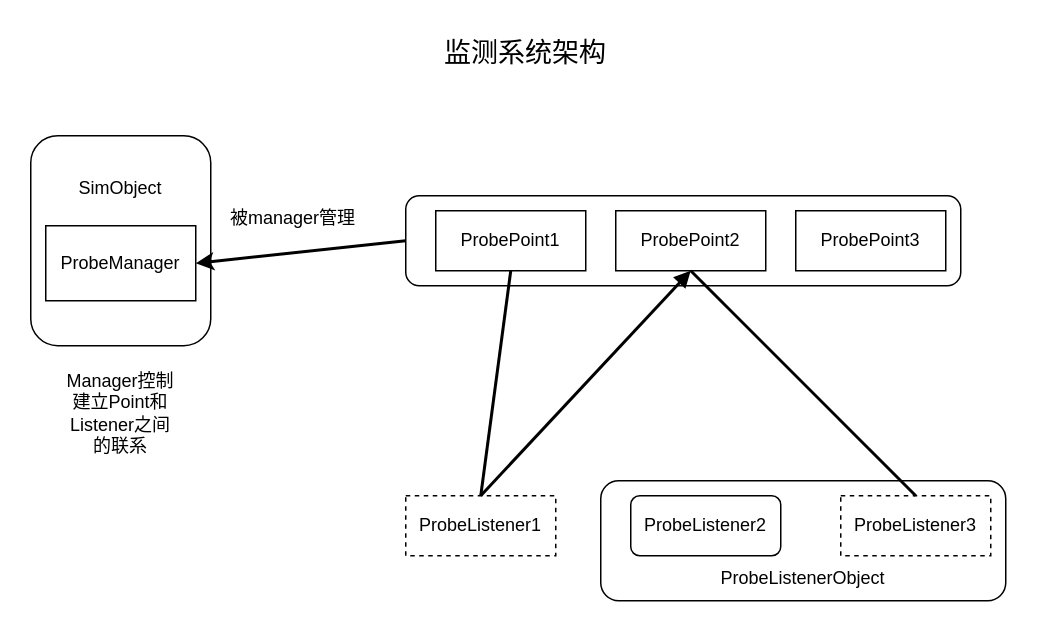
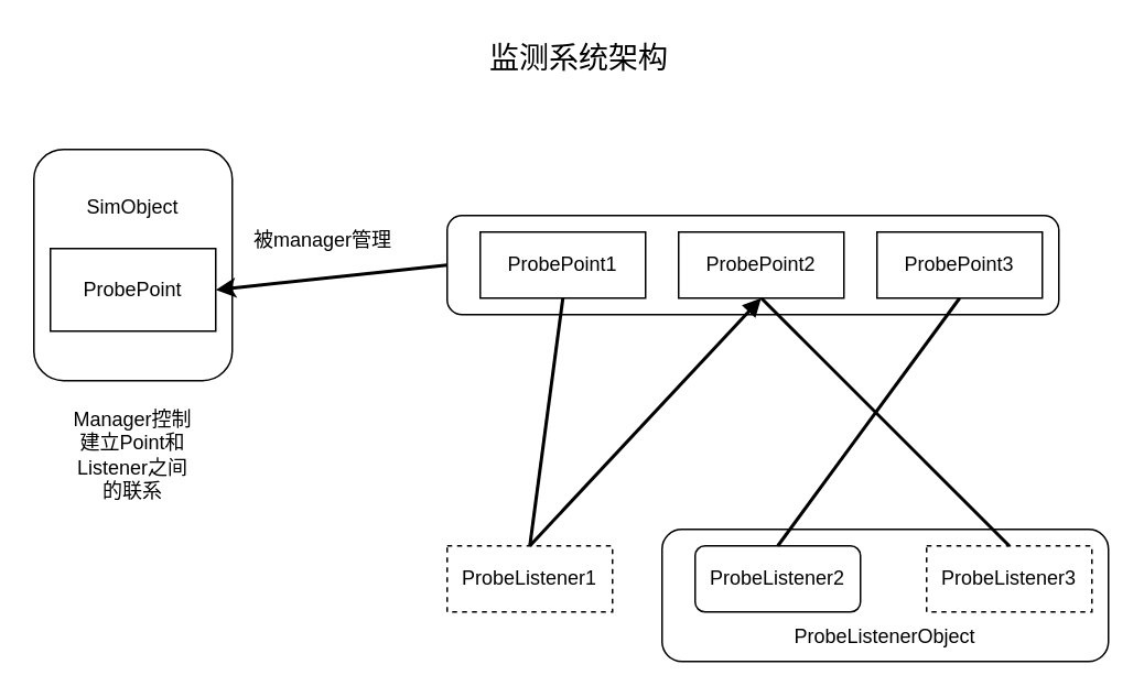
  <mxCell id="0" />
  <mxCell id="1" parent="0" />
  <mxCell id="2" value="" style="rounded=1;whiteSpace=wrap;html=1;" vertex="1" parent="1"><mxGeometry x="400" y="320" width="270" height="80" as="geometry" /></mxCell>
  <mxCell id="3" value="&lt;font style=&quot;font-size: 18px;&quot;&gt;监测系统架构&lt;/font&gt;" style="text;html=1;strokeColor=none;fillColor=none;align=center;verticalAlign=middle;whiteSpace=wrap;rounded=0;" vertex="1" parent="1"><mxGeometry x="290" y="20" width="120" height="30" as="geometry" /></mxCell>
  <mxCell id="4" value="" style="group" vertex="1" connectable="0" parent="1"><mxGeometry x="20" y="90" width="120" height="140" as="geometry" /></mxCell>
  <mxCell id="5" value="" style="rounded=1;whiteSpace=wrap;html=1;" vertex="1" parent="4"><mxGeometry width="120" height="140" as="geometry" /></mxCell>
  <mxCell id="6" value="SimObject" style="text;html=1;strokeColor=none;fillColor=none;align=center;verticalAlign=middle;whiteSpace=wrap;rounded=0;" vertex="1" parent="4"><mxGeometry x="30" y="20" width="60" height="30" as="geometry" /></mxCell>
- <mxCell id="7" value="ProbeManager" style="rounded=0;whiteSpace=wrap;html=1;" vertex="1" parent="4"><mxGeometry x="10" y="60" width="100" height="50" as="geometry" /></mxCell>
+ <mxCell id="7" value="ProbePoint" style="rounded=0;whiteSpace=wrap;html=1;" vertex="1" parent="4"><mxGeometry x="10" y="60" width="100" height="50" as="geometry" /></mxCell>
  <mxCell id="8" value="" style="rounded=1;whiteSpace=wrap;html=1;" vertex="1" parent="1"><mxGeometry x="270" y="130" width="370" height="60" as="geometry" /></mxCell>
  <mxCell id="9" value="ProbePoint1" style="rounded=0;whiteSpace=wrap;html=1;" vertex="1" parent="1"><mxGeometry x="290" y="140" width="100" height="40" as="geometry" /></mxCell>
  <mxCell id="10" value="ProbePoint2" style="rounded=0;whiteSpace=wrap;html=1;" vertex="1" parent="1"><mxGeometry x="410" y="140" width="100" height="40" as="geometry" /></mxCell>
  <mxCell id="11" value="ProbePoint3" style="rounded=0;whiteSpace=wrap;html=1;" vertex="1" parent="1"><mxGeometry x="530" y="140" width="100" height="40" as="geometry" /></mxCell>
  <mxCell id="12" value="" style="endArrow=classic;html=1;rounded=0;exitX=0;exitY=0.5;exitDx=0;exitDy=0;entryX=1;entryY=0.5;entryDx=0;entryDy=0;strokeWidth=2;" edge="1" parent="1" source="8" target="7"><mxGeometry width="50" height="50" relative="1" as="geometry"><mxPoint x="360" y="370" as="sourcePoint" /><mxPoint x="410" y="320" as="targetPoint" /></mxGeometry></mxCell>
  <mxCell id="13" value="被manager管理" style="text;html=1;strokeColor=none;fillColor=none;align=center;verticalAlign=middle;whiteSpace=wrap;rounded=0;" vertex="1" parent="1"><mxGeometry x="140" y="130" width="110" height="30" as="geometry" /></mxCell>
  <mxCell id="14" value="ProbeListener1" style="rounded=0;whiteSpace=wrap;html=1;dashed=1;" vertex="1" parent="1"><mxGeometry x="270" y="330" width="100" height="40" as="geometry" /></mxCell>
  <mxCell id="15" value="ProbeListener2" style="whiteSpace=wrap;html=1;rounded=1;" vertex="1" parent="1"><mxGeometry x="420" y="330" width="100" height="40" as="geometry" /></mxCell>
  <mxCell id="16" value="ProbeListener3" style="rounded=0;whiteSpace=wrap;html=1;dashed=1;" vertex="1" parent="1"><mxGeometry x="560" y="330" width="100" height="40" as="geometry" /></mxCell>
  <mxCell id="17" value="ProbeListenerObject" style="text;html=1;strokeColor=none;fillColor=none;align=center;verticalAlign=middle;whiteSpace=wrap;rounded=0;" vertex="1" parent="1"><mxGeometry x="475" y="370" width="120" height="30" as="geometry" /></mxCell>
  <mxCell id="18" value="" style="endArrow=none;html=1;rounded=0;entryX=0.5;entryY=1;entryDx=0;entryDy=0;exitX=0.5;exitY=0;exitDx=0;exitDy=0;strokeWidth=2;" edge="1" parent="1" source="14" target="9"><mxGeometry width="50" height="50" relative="1" as="geometry"><mxPoint x="320" y="290" as="sourcePoint" /><mxPoint x="350" y="240" as="targetPoint" /></mxGeometry></mxCell>
  <mxCell id="19" value="" style="endArrow=block;html=1;rounded=0;entryX=0.5;entryY=1;entryDx=0;entryDy=0;exitX=0.5;exitY=0;exitDx=0;exitDy=0;strokeWidth=2;" edge="1" parent="1" source="14" target="10"><mxGeometry width="50" height="50" relative="1" as="geometry"><mxPoint x="330" y="340" as="sourcePoint" /><mxPoint x="350" y="190" as="targetPoint" /></mxGeometry></mxCell>
+ <mxCell id="20" value="" style="endArrow=none;html=1;rounded=0;entryX=0.5;entryY=1;entryDx=0;entryDy=0;exitX=0.5;exitY=0;exitDx=0;exitDy=0;strokeWidth=2;" edge="1" parent="1" source="15" target="11"><mxGeometry width="50" height="50" relative="1" as="geometry"><mxPoint x="340" y="350" as="sourcePoint" /><mxPoint x="360" y="200" as="targetPoint" /></mxGeometry></mxCell>
  <mxCell id="21" value="" style="endArrow=none;html=1;rounded=0;entryX=0.5;entryY=1;entryDx=0;entryDy=0;exitX=0.5;exitY=0;exitDx=0;exitDy=0;strokeWidth=2;" edge="1" parent="1" source="16" target="10"><mxGeometry width="50" height="50" relative="1" as="geometry"><mxPoint x="350" y="360" as="sourcePoint" /><mxPoint x="370" y="210" as="targetPoint" /></mxGeometry></mxCell>
  <mxCell id="22" value="Manager控制建立Point和Listener之间的联系" style="text;html=1;strokeColor=none;fillColor=none;align=center;verticalAlign=middle;whiteSpace=wrap;rounded=0;" vertex="1" parent="1"><mxGeometry x="40" y="240" width="80" height="70" as="geometry" /></mxCell>
